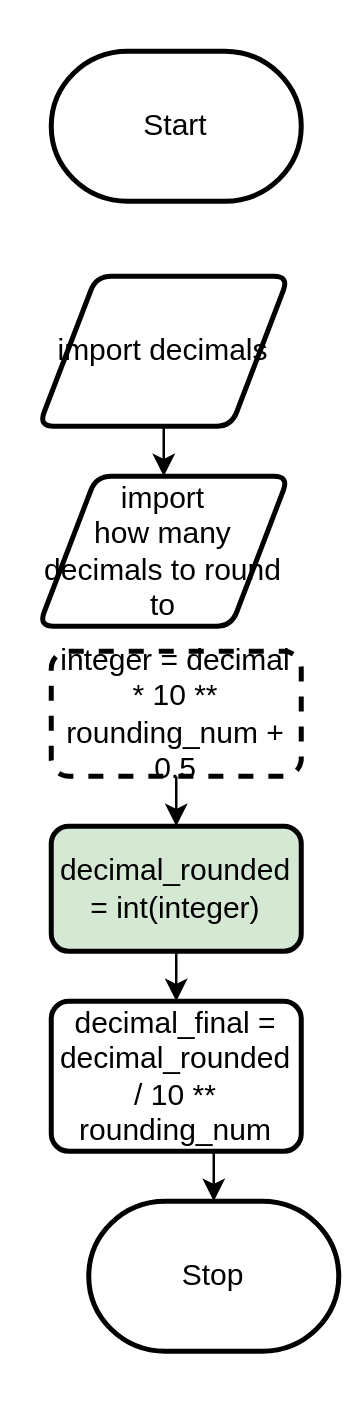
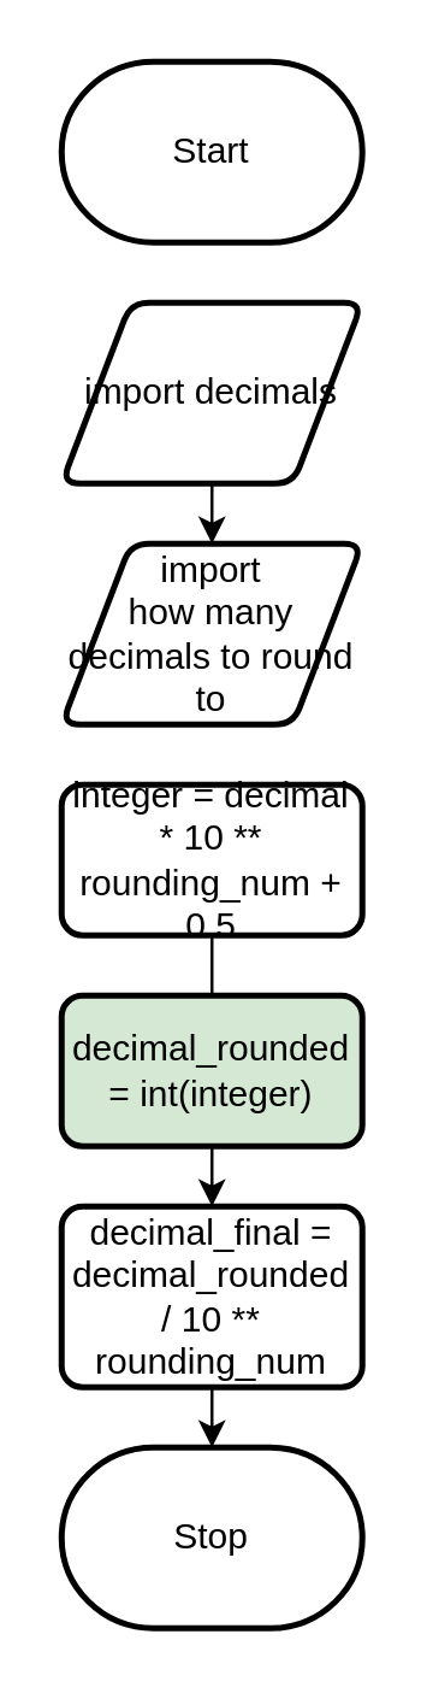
  <mxCell id="0" />
  <mxCell id="1" parent="0" />
  <mxCell id="2" value="Start" style="strokeWidth=2;html=1;shape=mxgraph.flowchart.terminator;whiteSpace=wrap;" vertex="1" parent="1"><mxGeometry x="20" y="20" width="100" height="60" as="geometry" /></mxCell>
  <mxCell id="3" style="edgeStyle=orthogonalEdgeStyle;rounded=0;orthogonalLoop=1;jettySize=auto;html=1;exitX=0.5;exitY=1;exitDx=0;exitDy=0;entryX=0.5;entryY=0;entryDx=0;entryDy=0;" edge="1" parent="1" source="4" target="5"><mxGeometry relative="1" as="geometry" /></mxCell>
- <mxCell id="4" value="import decimals" style="shape=parallelogram;html=1;strokeWidth=2;perimeter=parallelogramPerimeter;whiteSpace=wrap;rounded=1;arcSize=12;size=0.23;" vertex="1" parent="1"><mxGeometry x="15" y="110" width="100" height="60" as="geometry" /></mxCell>
- <mxCell id="5" value="import &lt;br&gt;how many decimals to round to" style="shape=parallelogram;html=1;strokeWidth=2;perimeter=parallelogramPerimeter;whiteSpace=wrap;rounded=1;arcSize=12;size=0.23;" vertex="1" parent="1"><mxGeometry x="15" y="190" width="100" height="60" as="geometry" /></mxCell>
- <mxCell id="6" style="edgeStyle=orthogonalEdgeStyle;rounded=0;orthogonalLoop=1;jettySize=auto;html=1;exitX=0.5;exitY=1;exitDx=0;exitDy=0;entryX=0.5;entryY=0;entryDx=0;entryDy=0;" edge="1" parent="1" source="7" target="9"><mxGeometry relative="1" as="geometry" /></mxCell>
- <mxCell id="7" value="integer = decimal * 10 ** rounding_num + 0.5" style="rounded=1;whiteSpace=wrap;html=1;absoluteArcSize=1;arcSize=14;strokeWidth=2;dashed=1;" vertex="1" parent="1"><mxGeometry x="20" y="260" width="100" height="50" as="geometry" /></mxCell>
+ <mxCell id="4" value="import decimals" style="shape=parallelogram;html=1;strokeWidth=2;perimeter=parallelogramPerimeter;whiteSpace=wrap;rounded=1;arcSize=12;size=0.23;" vertex="1" parent="1"><mxGeometry x="20" y="100" width="100" height="60" as="geometry" /></mxCell>
+ <mxCell id="5" value="import &lt;br&gt;how many decimals to round to" style="shape=parallelogram;html=1;strokeWidth=2;perimeter=parallelogramPerimeter;whiteSpace=wrap;rounded=1;arcSize=12;size=0.23;" vertex="1" parent="1"><mxGeometry x="20" y="180" width="100" height="60" as="geometry" /></mxCell>
+ <mxCell id="6" style="edgeStyle=orthogonalEdgeStyle;rounded=0;orthogonalLoop=1;jettySize=auto;html=1;exitX=0.5;exitY=1;exitDx=0;exitDy=0;entryX=0.5;entryY=0;entryDx=0;entryDy=0;endArrow=none;" edge="1" parent="1" source="7" target="9"><mxGeometry relative="1" as="geometry" /></mxCell>
+ <mxCell id="7" value="integer = decimal * 10 ** rounding_num + 0.5" style="rounded=1;whiteSpace=wrap;html=1;absoluteArcSize=1;arcSize=14;strokeWidth=2;" vertex="1" parent="1"><mxGeometry x="20" y="260" width="100" height="50" as="geometry" /></mxCell>
  <mxCell id="8" style="edgeStyle=orthogonalEdgeStyle;rounded=0;orthogonalLoop=1;jettySize=auto;html=1;exitX=0.5;exitY=1;exitDx=0;exitDy=0;entryX=0.5;entryY=0;entryDx=0;entryDy=0;" edge="1" parent="1" source="9" target="11"><mxGeometry relative="1" as="geometry" /></mxCell>
  <mxCell id="9" value="decimal_rounded = int(integer)" style="rounded=1;whiteSpace=wrap;html=1;absoluteArcSize=1;arcSize=14;strokeWidth=2;fillColor=#d5e8d4;" vertex="1" parent="1"><mxGeometry x="20" y="330" width="100" height="50" as="geometry" /></mxCell>
  <mxCell id="10" style="edgeStyle=orthogonalEdgeStyle;rounded=0;orthogonalLoop=1;jettySize=auto;html=1;exitX=0.5;exitY=1;exitDx=0;exitDy=0;entryX=0.5;entryY=0;entryDx=0;entryDy=0;entryPerimeter=0;" edge="1" parent="1" source="11" target="12"><mxGeometry relative="1" as="geometry" /></mxCell>
  <mxCell id="11" value="decimal_final = decimal_rounded / 10 ** rounding_num" style="rounded=1;whiteSpace=wrap;html=1;absoluteArcSize=1;arcSize=14;strokeWidth=2;" vertex="1" parent="1"><mxGeometry x="20" y="400" width="100" height="60" as="geometry" /></mxCell>
- <mxCell id="12" value="Stop" style="strokeWidth=2;html=1;shape=mxgraph.flowchart.terminator;whiteSpace=wrap;" vertex="1" parent="1"><mxGeometry x="35" y="480" width="100" height="60" as="geometry" /></mxCell>
+ <mxCell id="12" value="Stop" style="strokeWidth=2;html=1;shape=mxgraph.flowchart.terminator;whiteSpace=wrap;" vertex="1" parent="1"><mxGeometry x="20" y="480" width="100" height="60" as="geometry" /></mxCell>
